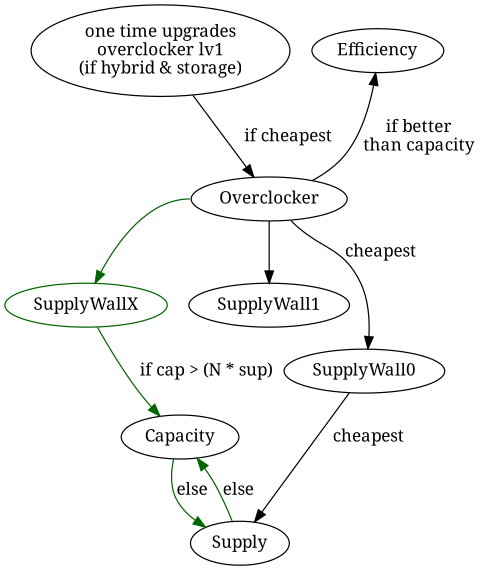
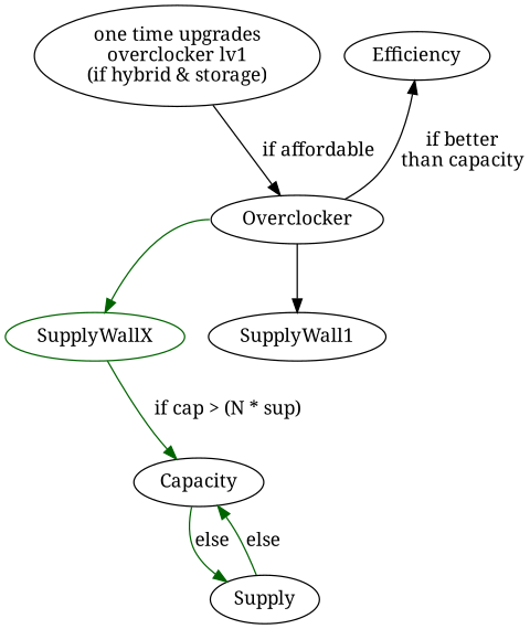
  digraph {
    fontname="Noto Serif"
    node [fontname="Noto Serif"]
    edge [fontname="Noto Serif"]
    n1 [label="one time upgrades\noverclocker lv1\n(if hybrid & storage)"]
    Efficiency
    Overclocker
-   SupplyWall0
    SupplyWall1
    SupplyWallX [color=darkgreen]
    Supply
    Capacity
    subgraph sub_1 {
      rank=same
      n1
      Efficiency
    }
-   n1 -> Overclocker [label="if cheapest"]
+   n1 -> Overclocker [label="if affordable"]
    Overclocker -> Efficiency [label="if better\nthan capacity"]
-   Overclocker -> SupplyWall0 [label=cheapest tailport=se]
    Overclocker -> SupplyWall1 [tailport=s]
    Overclocker -> SupplyWallX [color=darkgreen tailport=w]
-   SupplyWall0 -> Supply [label=cheapest]
    SupplyWallX -> Capacity [color=darkgreen label="if cap > (N * sup)"]
    Supply -> Capacity [color=darkgreen label=else]
    Capacity -> Supply [color=darkgreen label=else]
  }
